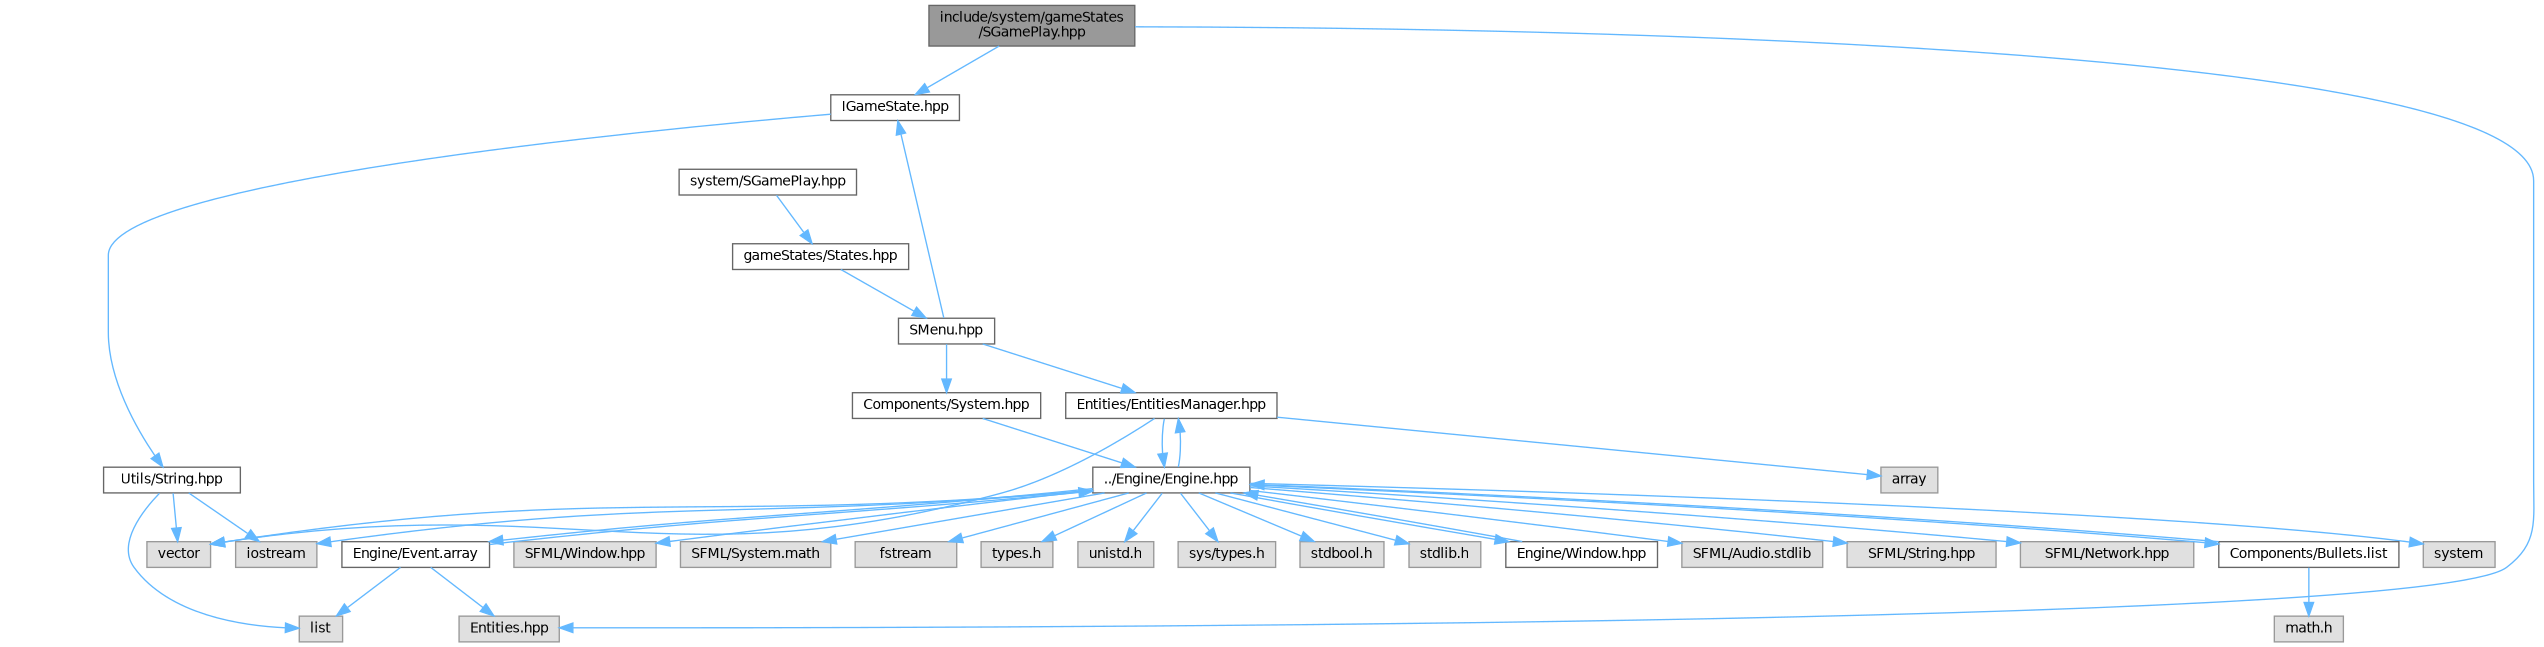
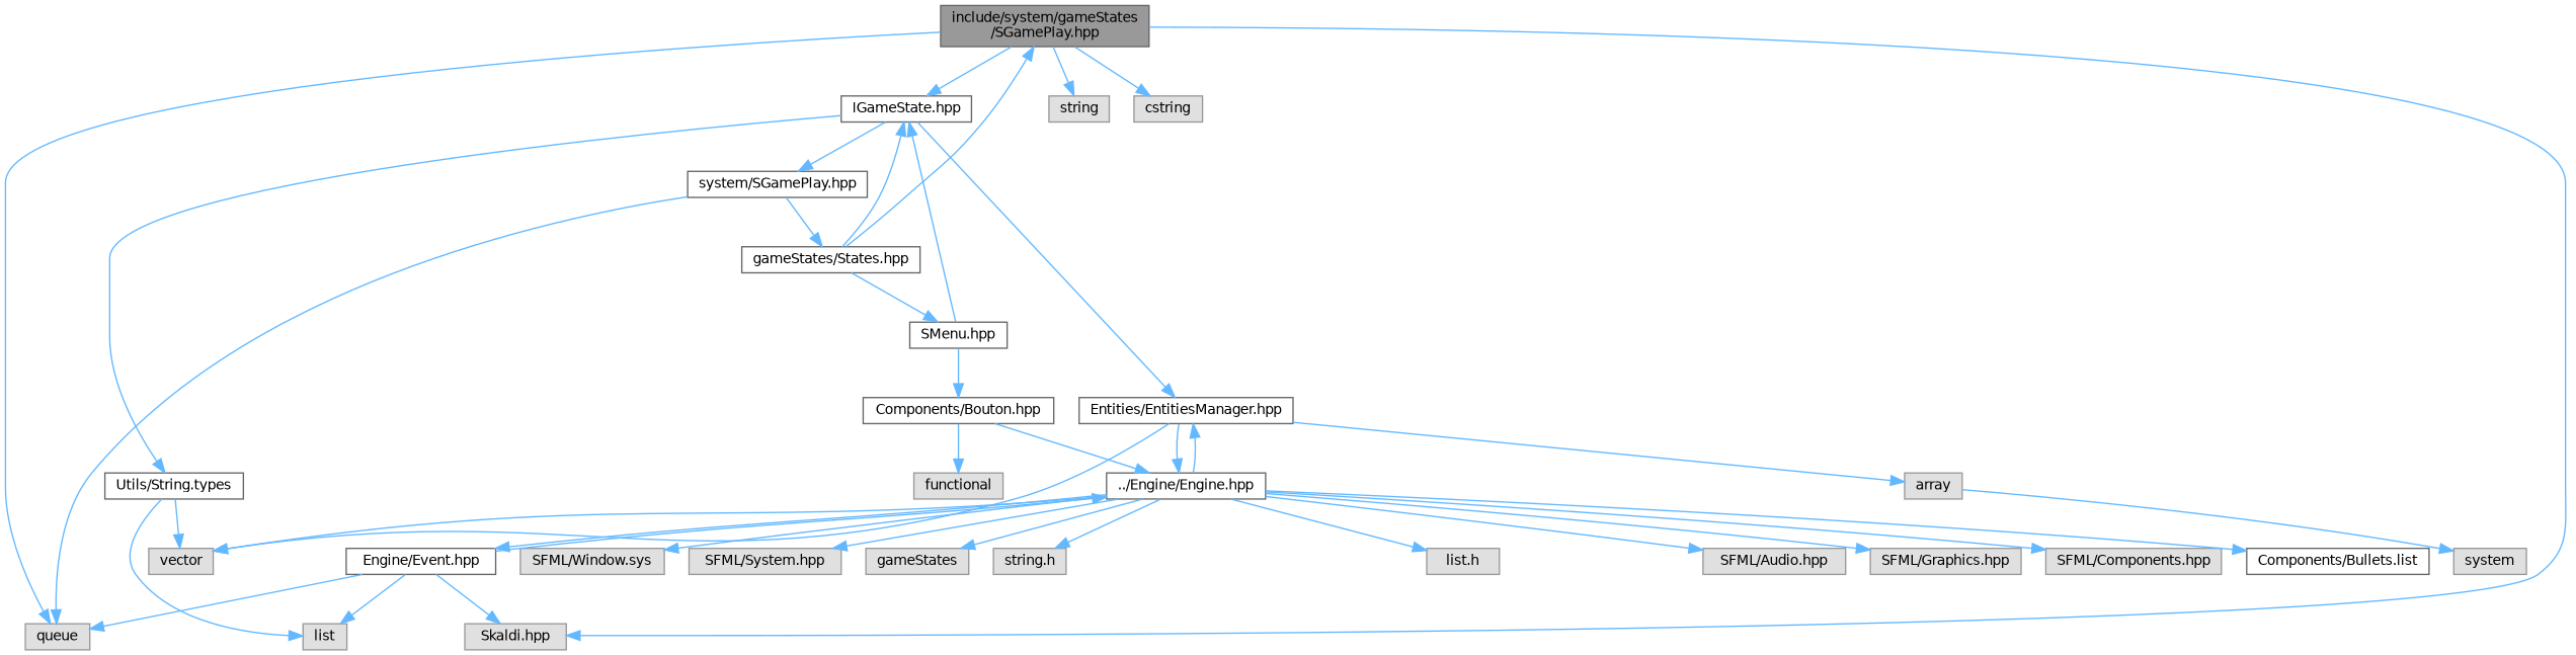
  digraph {
    node [color=grey60 fillcolor="#E0E0E0" fontname=Helvetica fontsize=10 shape=box style=filled]
    edge [color=steelblue1 fontname=Helvetica fontsize=10 labelfontname=Helvetica labelfontsize=10 style=solid]
    n1 [color=gray40 fillcolor=grey60 fontcolor=black height=0.2 label="include/system/gameStates\l/SGamePlay.hpp" width=0.4]
    n2 [color=grey40 fillcolor=white height=0.2 label="IGameState.hpp" width=0.4]
-   n4 [height=0.2 label="Entities.hpp" width=0.4]
+   n3 [height=0.2 label=queue width=0.4]
+   n4 [height=0.2 label="Skaldi.hpp" width=0.4]
+   n5 [height=0.2 label=string width=0.4]
+   n6 [height=0.2 label=cstring width=0.4]
    n7 [color=grey40 fillcolor=white height=0.2 label="Entities/EntitiesManager.hpp" width=0.4]
-   n8 [color=grey40 fillcolor=white height=0.2 label="Utils/String.hpp" width=0.4]
+   n8 [color=grey40 fillcolor=white height=0.2 label="Utils/String.types" width=0.4]
    n9 [color=grey40 fillcolor=white height=0.2 label="system/SGamePlay.hpp" width=0.4]
    n10 [color=grey40 fillcolor=white height=0.2 label="../Engine/Engine.hpp" width=0.4]
    n11 [height=0.2 label=vector width=0.4]
    n12 [height=0.2 label=array width=0.4]
-   n13 [height=0.2 label=iostream width=0.4]
    n14 [height=0.2 label=list width=0.4]
    n15 [color=grey40 fillcolor=white height=0.2 label="gameStates/States.hpp" width=0.4]
-   n16 [height=0.2 label="SFML/Audio.stdlib" width=0.4]
-   n17 [height=0.2 label="SFML/String.hpp" width=0.4]
-   n18 [height=0.2 label="SFML/Network.hpp" width=0.4]
-   n19 [height=0.2 label="SFML/Window.hpp" width=0.4]
-   n20 [height=0.2 label="SFML/System.math" width=0.4]
-   n21 [height=0.2 label=fstream width=0.4]
-   n22 [height=0.2 label="types.h" width=0.4]
-   n23 [height=0.2 label="unistd.h" width=0.4]
-   n24 [height=0.2 label="sys/types.h" width=0.4]
-   n25 [height=0.2 label="stdbool.h" width=0.4]
-   n26 [height=0.2 label="stdlib.h" width=0.4]
+   n16 [height=0.2 label="SFML/Audio.hpp" width=0.4]
+   n17 [height=0.2 label="SFML/Graphics.hpp" width=0.4]
+   n18 [height=0.2 label="SFML/Components.hpp" width=0.4]
+   n19 [height=0.2 label="SFML/Window.sys" width=0.4]
+   n20 [height=0.2 label="SFML/System.hpp" width=0.4]
+   n21 [height=0.2 label=gameStates width=0.4]
+   n22 [height=0.2 label="string.h" width=0.4]
+   n26 [height=0.2 label="list.h" width=0.4]
    n27 [height=0.2 label=system width=0.4]
-   n28 [color=grey40 fillcolor=white height=0.2 label="Engine/Window.hpp" width=0.4]
-   n29 [color=grey40 fillcolor=white height=0.2 label="Engine/Event.array" width=0.4]
+   n29 [color=grey40 fillcolor=white height=0.2 label="Engine/Event.hpp" width=0.4]
    n30 [color=grey40 fillcolor=white height=0.2 label="Components/Bullets.list" width=0.4]
-   n31 [height=0.2 label="math.h" width=0.4]
    n32 [color=grey40 fillcolor=white height=0.2 label="SMenu.hpp" width=0.4]
-   n33 [color=grey40 fillcolor=white height=0.2 label="Components/System.hpp" width=0.4]
+   n33 [color=grey40 fillcolor=white height=0.2 label="Components/Bouton.hpp" width=0.4]
+   n34 [height=0.2 label=functional width=0.4]
    n1 -> n2
+   n1 -> n3
    n1 -> n4
-   n32 -> n7
+   n1 -> n5
+   n1 -> n6
+   n2 -> n7
    n2 -> n8
+   n2 -> n9
    n7 -> n10
    n7 -> n11
    n7 -> n12
    n8 -> n11
-   n8 -> n13
    n8 -> n14
+   n9 -> n3
    n9 -> n15
    n10 -> n7
    n10 -> n11
-   n10 -> n13
    n10 -> n16
    n10 -> n17
    n10 -> n18
    n10 -> n19
    n10 -> n20
    n10 -> n21
    n10 -> n22
-   n10 -> n23
-   n10 -> n24
-   n10 -> n25
    n10 -> n26
-   n10 -> n27
-   n10 -> n28
+   n12 -> n27
    n10 -> n29
    n10 -> n30
+   n15 -> n1
+   n15 -> n2
    n15 -> n32
-   n28 -> n10
+   n29 -> n3
    n29 -> n4
    n29 -> n10
    n29 -> n14
-   n30 -> n10
-   n30 -> n31
    n32 -> n2
    n32 -> n33
    n33 -> n10
+   n33 -> n34
  }
